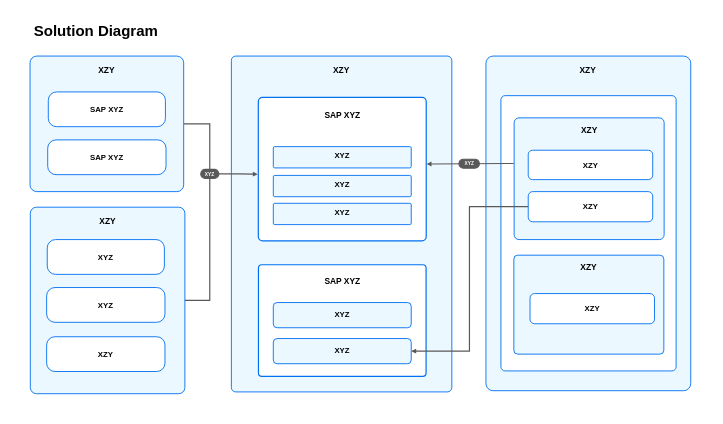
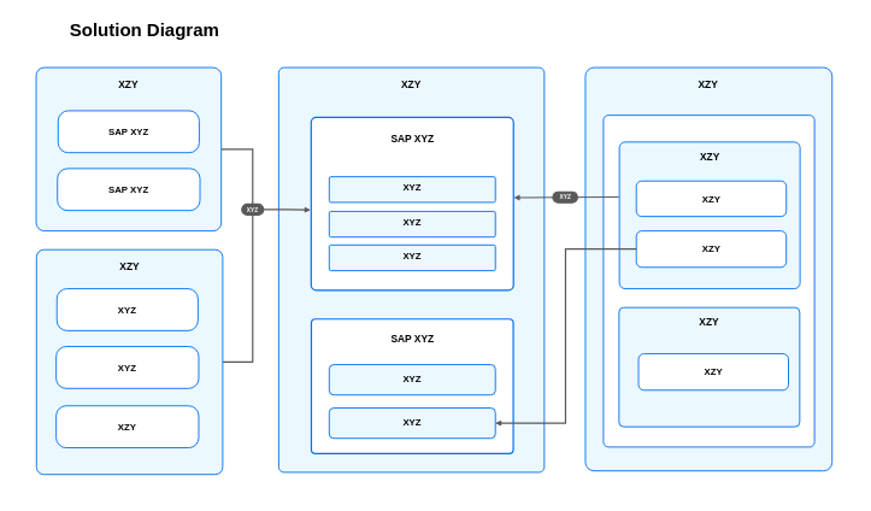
  <mxCell id="0" />
  <mxCell id="1" parent="0" />
  <mxCell id="2" value="" style="rounded=0;whiteSpace=wrap;html=1;strokeColor=none;" parent="1" vertex="1"><mxGeometry x="20" y="20" width="1163" height="665" as="geometry" /></mxCell>
- <mxCell id="3" value="&lt;p style=&quot;margin: 0px; font-variant-numeric: normal; font-variant-east-asian: normal; font-variant-alternates: normal; font-kerning: auto; font-optical-sizing: auto; font-feature-settings: normal; font-variation-settings: normal; font-variant-position: normal; font-stretch: normal; line-height: normal; font-size: 25px;&quot; class=&quot;p1&quot;&gt;&lt;font style=&quot;font-size: 25px;&quot;&gt;Solution Diagram&lt;/font&gt;&lt;/p&gt;" style="text;whiteSpace=wrap;html=1;fontFamily=Helvetica;fontSize=25;fontStyle=1;verticalAlign=middle;fontColor=default;align=left;" parent="1" vertex="1"><mxGeometry x="54" y="44" width="613" height="14.5" as="geometry" /></mxCell>
+ <mxCell id="3" value="&lt;p style=&quot;margin: 0px; font-variant-numeric: normal; font-variant-east-asian: normal; font-variant-alternates: normal; font-kerning: auto; font-optical-sizing: auto; font-feature-settings: normal; font-variation-settings: normal; font-variant-position: normal; font-stretch: normal; line-height: normal; font-size: 25px;&quot; class=&quot;p1&quot;&gt;&lt;font style=&quot;font-size: 25px;&quot;&gt;Solution Diagram&lt;/font&gt;&lt;/p&gt;" style="text;whiteSpace=wrap;html=1;fontFamily=Helvetica;fontSize=25;fontStyle=1;verticalAlign=middle;fontColor=default;align=left;" parent="1" vertex="1"><mxGeometry x="94" y="34" width="613" height="14.5" as="geometry" /></mxCell>
  <mxCell id="4" value="&lt;p style=&quot;margin-top: 6pt ; margin-bottom: 0pt ; margin-left: 0in ; direction: ltr ; unicode-bidi: embed ; vertical-align: baseline ; word-break: normal ; font-size: 14px&quot;&gt;&lt;br&gt;&lt;/p&gt;" style="rounded=1;whiteSpace=wrap;html=1;align=center;fontStyle=1;verticalAlign=middle;strokeColor=#0070F2;fillColor=#EBF8FF;strokeWidth=1.5;fontSize=12;fontFamily=Helvetica;container=0;recursiveResize=0;collapsible=0;fontColor=default;arcSize=2;" parent="1" vertex="1"><mxGeometry x="385" y="93" width="367.62" height="560" as="geometry" /></mxCell>
  <mxCell id="5" value="&lt;span style=&quot;caret-color: rgba(0, 0, 0, 0); color: rgba(0, 0, 0, 0); font-family: monospace; font-size: 0px; font-style: normal; font-variant-caps: normal; font-weight: 400; letter-spacing: normal; text-align: start; text-indent: 0px; text-transform: none; word-spacing: 0px; -webkit-text-stroke-width: 0px; background-color: rgb(248, 249, 250); text-decoration: none; float: none; display: inline !important;&quot;&gt;%3CmxGraphModel%3E%3Croot%3E%3CmxCell%20id%3D%220%22%2F%3E%3CmxCell%20id%3D%221%22%20parent%3D%220%22%2F%3E%3CmxCell%20id%3D%222%22%20value%3D%22%26lt%3Bp%20style%3D%26quot%3Bcaret-color%3A%20rgb(0%2C%200%2C%200)%3B%20color%3A%20rgb(0%2C%200%2C%200)%3B%20margin-top%3A%200pt%3B%20margin-bottom%3A%200pt%3B%20margin-left%3A%200in%3B%20direction%3A%20ltr%3B%20unicode-bidi%3A%20embed%3B%20word-break%3A%20normal%3B%26quot%3B%26gt%3B%26lt%3Bspan%20style%3D%26quot%3Bcolor%3A%20rgb(89%2C%2089%2C%2089)%3B%20font-size%3A%2016px%3B%20font-weight%3A%20700%3B%26quot%3B%26gt%3BSAP%20Data%20Warehouse%26amp%3Bnbsp%3BCloud%26lt%3B%2Fspan%26gt%3B%26lt%3Bbr%26gt%3B%26lt%3B%2Fp%26gt%3B%22%20style%3D%22rounded%3D0%3BwhiteSpace%3Dwrap%3Bhtml%3D1%3BstrokeColor%3D%23B3B3B3%3BstrokeWidth%3D2%3BfillColor%3Dnone%3Balign%3Dleft%3BverticalAlign%3Dtop%3BfontSize%3D11%3BfontFamily%3DArial%3Bcontainer%3D1%3BrecursiveResize%3D0%3Bcollapsible%3D0%3BfontColor%3D%23595959%3B%22%20vertex%3D%221%22%20parent%3D%221%22%3E%3CmxGeometry%20x%3D%22600%22%20y%3D%22560%22%20width%3D%22400%22%20height%3D%22435%22%20as%3D%22geometry%22%2F%3E%3C%2FmxCell%3E%3CmxCell%20id%3D%223%22%20style%3D%22edgeStyle%3Dnone%3Brounded%3D0%3BorthogonalLoop%3D1%3BjettySize%3Dauto%3Bhtml%3D1%3BentryX%3D0%3BentryY%3D0.5%3BentryDx%3D0%3BentryDy%3D0%3Bdashed%3D1%3BstartArrow%3Dclassic%3BstartFill%3D1%3BendArrow%3Dclassic%3BendFill%3D1%3BstrokeColor%3D%23C0399F%3BstrokeWidth%3D1%3BfontSize%3D16%3B%22%20edge%3D%221%22%20parent%3D%222%22%3E%3CmxGeometry%20relative%3D%221%22%20as%3D%22geometry%22%3E%3CmxPoint%20x%3D%22377%22%20y%3D%2277%22%20as%3D%22sourcePoint%22%2F%3E%3CmxPoint%20x%3D%22377%22%20y%3D%2277%22%20as%3D%22targetPoint%22%2F%3E%3C%2FmxGeometry%3E%3C%2FmxCell%3E" style="rounded=1;whiteSpace=wrap;html=1;strokeColor=#0070F2;strokeWidth=2;fillColor=default;align=left;verticalAlign=top;fontSize=11;fontFamily=Arial;container=0;recursiveResize=0;collapsible=0;fontColor=#595959;arcSize=3;" parent="1" vertex="1"><mxGeometry x="429.93" y="162" width="280" height="239" as="geometry" /></mxCell>
  <mxCell id="6" value="" style="rounded=1;whiteSpace=wrap;html=1;fontSize=11;fontFamily=Arial;align=left;verticalAlign=top;fillColor=default;strokeColor=#0070F2;fontColor=#595959;strokeWidth=2;container=0;arcSize=3;" parent="1" vertex="1"><mxGeometry x="430.18" y="441" width="279.5" height="186" as="geometry" /></mxCell>
  <mxCell id="7" value="&lt;b style=&quot;font-size: 14px;&quot;&gt;SAP XYZ&lt;/b&gt;" style="text;html=1;strokeColor=none;fillColor=none;align=center;verticalAlign=middle;whiteSpace=wrap;rounded=0;fontSize=14;fontColor=#000000;opacity=0;container=0;" parent="1" vertex="1"><mxGeometry x="431" y="453" width="279" height="30" as="geometry" /></mxCell>
  <mxCell id="8" value="&lt;p style=&quot;margin-top: 0pt; margin-bottom: 0pt; margin-left: 0in; direction: ltr; unicode-bidi: embed; word-break: normal; font-size: 13px;&quot;&gt;&lt;/p&gt;&lt;div style=&quot;font-size: 13px;&quot;&gt;&lt;p style=&quot;margin-top: 0pt; margin-bottom: 0pt; margin-left: 0in; direction: ltr; unicode-bidi: embed; word-break: normal; font-size: 13px;&quot;&gt;XYZ&lt;/p&gt;&lt;/div&gt;&lt;p style=&quot;font-size: 13px;&quot;&gt;&lt;/p&gt;" style="rounded=1;whiteSpace=wrap;html=1;strokeColor=#0070F2;strokeWidth=1.5;fillColor=#EBF8FF;align=center;verticalAlign=top;fontStyle=1;fontSize=13;fontFamily=Arial;fontColor=#000000;spacingTop=6;container=0;" parent="1" vertex="1"><mxGeometry x="454.93" y="504" width="230" height="42" as="geometry" /></mxCell>
  <mxCell id="9" value="&lt;p style=&quot;margin-top: 0pt; margin-bottom: 0pt; margin-left: 0in; direction: ltr; unicode-bidi: embed; word-break: normal; font-size: 13px;&quot;&gt;&lt;/p&gt;&lt;div style=&quot;font-size: 13px;&quot;&gt;&lt;p style=&quot;margin-top: 0pt; margin-bottom: 0pt; margin-left: 0in; direction: ltr; unicode-bidi: embed; word-break: normal; font-size: 13px;&quot;&gt;XYZ&lt;/p&gt;&lt;/div&gt;&lt;p style=&quot;font-size: 13px;&quot;&gt;&lt;/p&gt;" style="rounded=1;whiteSpace=wrap;html=1;strokeColor=#0070F2;strokeWidth=1.5;fillColor=#EBF8FF;align=center;verticalAlign=top;fontStyle=1;fontSize=13;fontFamily=Arial;fontColor=#000000;spacingTop=6;container=0;" parent="1" vertex="1"><mxGeometry x="454.93" y="564" width="230" height="42" as="geometry" /></mxCell>
  <mxCell id="10" style="edgeStyle=orthogonalEdgeStyle;rounded=0;orthogonalLoop=1;jettySize=auto;html=1;exitX=0.5;exitY=1;exitDx=0;exitDy=0;fontFamily=Helvetica;fontSize=15;fontColor=#595959;strokeColor=#595959;strokeWidth=2;" parent="1" edge="1"><mxGeometry relative="1" as="geometry"><mxPoint x="544.014" y="420.5" as="sourcePoint" /><mxPoint x="544.014" y="420.5" as="targetPoint" /></mxGeometry></mxCell>
  <mxCell id="11" value="&lt;font style=&quot;font-size: 14px;&quot;&gt;&lt;span style=&quot;font-size: 14px;&quot;&gt;&lt;b style=&quot;font-size: 14px;&quot;&gt;SAP XYZ&lt;/b&gt;&lt;/span&gt;&lt;/font&gt;" style="text;whiteSpace=wrap;html=1;align=center;spacing=0;container=0;fontColor=default;fontSize=14;" parent="1" vertex="1"><mxGeometry x="431" y="179" width="279" height="30.06" as="geometry" /></mxCell>
  <mxCell id="12" value="&lt;p style=&quot;margin-top: 0pt; margin-bottom: 0pt; margin-left: 0in; direction: ltr; unicode-bidi: embed; word-break: normal; font-size: 13px;&quot;&gt;&lt;/p&gt;&lt;div style=&quot;line-height: 150%; font-size: 13px;&quot;&gt;&lt;font style=&quot;font-size: 13px; line-height: 2.1;&quot; face=&quot;Helvetica&quot;&gt;XYZ&lt;/font&gt;&lt;br style=&quot;font-size: 13px;&quot;&gt;&lt;/div&gt;&lt;p style=&quot;font-size: 13px;&quot;&gt;&lt;/p&gt;" style="rounded=1;whiteSpace=wrap;html=1;strokeColor=#0070F2;strokeWidth=1.5;fillColor=#EBF8FF;align=center;verticalAlign=middle;fontStyle=1;fontSize=13;fontFamily=Arial;fontColor=#000000;spacing=-1;spacingTop=8;container=0;arcSize=7;flipH=0;" parent="1" vertex="1"><mxGeometry x="454.93" y="292" width="230" height="35.51" as="geometry" /></mxCell>
  <mxCell id="13" value="&lt;p style=&quot;margin-top: 0pt; margin-bottom: 0pt; margin-left: 0in; direction: ltr; unicode-bidi: embed; word-break: normal; font-size: 13px;&quot;&gt;&lt;/p&gt;&lt;div style=&quot;font-size: 13px;&quot;&gt;&lt;font style=&quot;font-size: 13px; line-height: 2.1;&quot; face=&quot;Helvetica&quot;&gt;XYZ&lt;/font&gt;&lt;br style=&quot;font-size: 13px;&quot;&gt;&lt;/div&gt;&lt;p style=&quot;font-size: 13px;&quot;&gt;&lt;/p&gt;" style="rounded=1;whiteSpace=wrap;html=1;strokeColor=#0070F2;strokeWidth=1.5;fillColor=#EBF8FF;align=center;verticalAlign=middle;fontStyle=1;fontSize=13;fontFamily=Arial;fontColor=#000000;labelPosition=center;verticalLabelPosition=middle;spacingTop=7;container=0;arcSize=7;flipH=0;" parent="1" vertex="1"><mxGeometry x="454.93" y="244" width="230" height="35.51" as="geometry" /></mxCell>
  <mxCell id="14" value="&lt;p style=&quot;margin-top: 0pt; margin-bottom: 0pt; margin-left: 0in; direction: ltr; unicode-bidi: embed; word-break: normal; font-size: 13px;&quot;&gt;&lt;/p&gt;&lt;div style=&quot;font-size: 13px;&quot;&gt;&lt;font style=&quot;font-size: 13px; line-height: 2.1;&quot; face=&quot;Helvetica&quot;&gt;XYZ&lt;/font&gt;&lt;br style=&quot;font-size: 13px;&quot;&gt;&lt;/div&gt;&lt;p style=&quot;font-size: 13px;&quot;&gt;&lt;/p&gt;" style="rounded=1;whiteSpace=wrap;html=1;strokeColor=#0070F2;strokeWidth=1.5;fillColor=#EBF8FF;align=center;verticalAlign=middle;fontStyle=1;fontSize=13;fontFamily=Arial;fontColor=#000000;labelPosition=center;verticalLabelPosition=middle;spacingTop=7;container=0;arcSize=7;flipH=0;" parent="1" vertex="1"><mxGeometry x="454.93" y="338.49" width="230" height="35.514" as="geometry" /></mxCell>
  <mxCell id="15" style="edgeStyle=orthogonalEdgeStyle;rounded=0;orthogonalLoop=1;jettySize=auto;html=1;entryX=0.5;entryY=0;entryDx=0;entryDy=0;endArrow=none;endFill=0;strokeColor=#595959;strokeWidth=2;align=center;verticalAlign=middle;fontFamily=Helvetica;fontSize=11;fontColor=default;labelBackgroundColor=default;exitX=1;exitY=0.5;exitDx=0;exitDy=0;" parent="1" source="22" target="20" edge="1"><mxGeometry relative="1" as="geometry"><mxPoint x="413.19" y="206" as="sourcePoint" /><Array as="points"><mxPoint x="349" y="206" /></Array></mxGeometry></mxCell>
  <mxCell id="16" style="edgeStyle=orthogonalEdgeStyle;rounded=0;orthogonalLoop=1;jettySize=auto;html=1;endArrow=none;endFill=0;strokeColor=#595959;strokeWidth=2;align=center;verticalAlign=middle;fontFamily=Helvetica;fontSize=11;fontColor=default;labelBackgroundColor=default;entryX=0.5;entryY=1;entryDx=0;entryDy=0;" parent="1" source="17" target="20" edge="1"><mxGeometry relative="1" as="geometry"><mxPoint x="413.63" y="500.556" as="sourcePoint" /><mxPoint x="352" y="277" as="targetPoint" /><Array as="points"><mxPoint x="349" y="500" /></Array></mxGeometry></mxCell>
  <mxCell id="17" value="&lt;p style=&quot;margin-top: 6pt; margin-bottom: 0pt; margin-left: 0in; direction: ltr; unicode-bidi: embed; vertical-align: baseline; word-break: normal; font-size: 14px;&quot;&gt;&lt;font style=&quot;font-size: 14px;&quot;&gt;XZY&lt;/font&gt;&lt;/p&gt;" style="rounded=1;whiteSpace=wrap;html=1;align=center;fontStyle=1;verticalAlign=top;strokeColor=#0070F2;fillColor=#EBF8FF;strokeWidth=1.5;fontSize=14;fontFamily=Helvetica;container=0;recursiveResize=0;collapsible=0;fontColor=default;arcSize=4;" parent="1" vertex="1"><mxGeometry x="49.75" y="345" width="257.75" height="311" as="geometry" /></mxCell>
  <mxCell id="18" style="edgeStyle=none;rounded=0;orthogonalLoop=1;jettySize=auto;html=1;entryX=0;entryY=0.5;entryDx=0;entryDy=0;dashed=1;startArrow=classic;startFill=1;endArrow=classic;endFill=1;strokeColor=#C0399F;strokeWidth=1;fontSize=16;" parent="1" edge="1"><mxGeometry relative="1" as="geometry"><mxPoint x="25" y="141" as="sourcePoint" /><mxPoint x="25" y="141" as="targetPoint" /></mxGeometry></mxCell>
  <mxCell id="19" value="" style="edgeStyle=orthogonalEdgeStyle;rounded=0;orthogonalLoop=1;jettySize=auto;html=1;strokeColor=#595959;strokeWidth=2;align=center;verticalAlign=middle;fontFamily=Helvetica;fontSize=11;fontColor=#FFFFFF;labelBackgroundColor=default;startArrow=none;endArrow=block;endFill=1;endSize=3;" parent="1" source="20" edge="1"><mxGeometry relative="1" as="geometry"><mxPoint x="429" y="290" as="targetPoint" /><Array as="points"><mxPoint x="396.5" y="290" /><mxPoint x="396.5" y="290" /></Array></mxGeometry></mxCell>
  <mxCell id="20" value="&lt;div style=&quot;text-align: left;&quot;&gt;&lt;span style=&quot;background-color: initial; font-variant-ligatures: common-ligatures;&quot;&gt;&lt;font face=&quot;Slack-Lato, Slack-Fractions, appleLogo, sans-serif&quot;&gt;XYZ&lt;/font&gt;&lt;/span&gt;&lt;/div&gt;" style="rounded=1;whiteSpace=wrap;html=1;arcSize=51;fillColor=#595959;fontColor=#ffffff;strokeColor=#595959;fontFamily=Helvetica;fontSize=8;autosize=1;absoluteArcSize=1;strokeWidth=2;labelBackgroundColor=none;container=0;verticalAlign=middle;fontStyle=1;spacing=0;gradientColor=none;" parent="1" vertex="1"><mxGeometry x="334" y="282" width="30" height="15" as="geometry" /></mxCell>
  <mxCell id="21" value="" style="group" parent="1" vertex="1" connectable="0"><mxGeometry x="49.31" y="93" width="256.19" height="226" as="geometry" /></mxCell>
  <mxCell id="22" value="&lt;span style=&quot;color: rgb(0, 0, 0); font-family: Arial; font-size: 14px; font-style: normal; font-variant-ligatures: normal; font-variant-caps: normal; font-weight: 700; letter-spacing: normal; orphans: 2; text-align: center; text-indent: 0px; text-transform: none; widows: 2; word-spacing: 0px; -webkit-text-stroke-width: 0px; white-space: normal; text-decoration-thickness: initial; text-decoration-style: initial; text-decoration-color: initial; float: none; display: inline !important;&quot;&gt;XZY&lt;/span&gt;" style="rounded=1;whiteSpace=wrap;html=1;align=center;fontStyle=1;verticalAlign=top;strokeColor=#0070F2;fillColor=#EBF8FF;strokeWidth=1.5;fontSize=14;fontFamily=Helvetica;container=0;recursiveResize=0;collapsible=0;fontColor=default;arcSize=5;spacingTop=8;" parent="21" vertex="1"><mxGeometry width="256.19" height="226" as="geometry" /></mxCell>
  <mxCell id="23" value="&lt;font style=&quot;font-size: 13px;&quot;&gt;&lt;b style=&quot;font-size: 13px;&quot;&gt;SAP XYZ&lt;/b&gt;&lt;/font&gt;" style="rounded=1;whiteSpace=wrap;html=1;strokeColor=#0070F2;strokeWidth=1.5;fillColor=#ffffff;align=center;verticalAlign=middle;fontSize=13;fontFamily=Helvetica;container=0;recursiveResize=0;collapsible=0;fontColor=#000000;arcSize=24;" parent="21" vertex="1"><mxGeometry x="29.447" y="139.749" width="197.296" height="57.983" as="geometry" /></mxCell>
  <mxCell id="24" value="&lt;font style=&quot;font-size: 13px;&quot;&gt;&lt;b style=&quot;font-size: 13px;&quot;&gt;SAP&lt;/b&gt;&lt;/font&gt;&lt;font style=&quot;font-size: 13px;&quot;&gt;&lt;b style=&quot;font-size: 13px;&quot;&gt;&amp;nbsp;XYZ&lt;/b&gt;&lt;/font&gt;" style="rounded=1;whiteSpace=wrap;html=1;strokeColor=#0070F2;strokeWidth=1.5;fillColor=#ffffff;align=center;verticalAlign=middle;fontSize=13;fontFamily=Helvetica;container=0;recursiveResize=0;collapsible=0;fontColor=#000000;arcSize=24;" parent="21" vertex="1"><mxGeometry x="30.453" y="59.788" width="195.283" height="57.983" as="geometry" /></mxCell>
  <mxCell id="25" value="" style="rounded=1;whiteSpace=wrap;html=1;strokeColor=#0070F2;fillColor=#EBF8FF;arcSize=24;absoluteArcSize=1;imageWidth=64;imageHeight=64;strokeWidth=1.5;" parent="1" vertex="1"><mxGeometry x="809.5" y="93" width="341.5" height="558" as="geometry" /></mxCell>
  <mxCell id="26" value="" style="rounded=1;whiteSpace=wrap;html=1;strokeColor=#0070F2;fillColor=#ffffff;arcSize=14;absoluteArcSize=1;imageWidth=64;imageHeight=64;strokeWidth=1.5;" parent="1" vertex="1"><mxGeometry x="834.5" y="159" width="292.12" height="459" as="geometry" /></mxCell>
  <mxCell id="27" style="edgeStyle=orthogonalEdgeStyle;rounded=0;orthogonalLoop=1;jettySize=auto;html=1;fontColor=#FFFFFF;strokeColor=#595959;endArrow=block;endFill=1;strokeWidth=2;endSize=3;startArrow=none;exitX=-0.003;exitY=0.375;exitDx=0;exitDy=0;exitPerimeter=0;" parent="1" source="29" edge="1"><mxGeometry relative="1" as="geometry"><mxPoint x="710.5" y="273" as="targetPoint" /><mxPoint x="1115.12" y="272.999" as="sourcePoint" /><Array as="points"><mxPoint x="843.5" y="272" /><mxPoint x="710.5" y="273" /></Array></mxGeometry></mxCell>
  <mxCell id="28" value="&lt;b data-stringify-type=&quot;bold&quot; style=&quot;box-sizing: inherit; font-family: Slack-Lato, Slack-Fractions, appleLogo, sans-serif; font-size: 8px; font-variant-ligatures: common-ligatures; text-align: left;&quot;&gt;XYZ&lt;/b&gt;" style="rounded=1;whiteSpace=wrap;html=1;arcSize=50;fillColor=#595959;fontColor=#ffffff;strokeColor=#595959;fontFamily=Helvetica;fontSize=8;autosize=1;absoluteArcSize=1;strokeWidth=2;labelBackgroundColor=none;verticalAlign=bottom;fontStyle=1;gradientColor=none;" parent="1" vertex="1"><mxGeometry x="764.5" y="265" width="34" height="15" as="geometry" /></mxCell>
  <mxCell id="29" value="&lt;p style=&quot;margin-top: 0pt; margin-bottom: 0pt; margin-left: 0in; direction: ltr; unicode-bidi: embed; word-break: normal; font-size: 14px;&quot;&gt;&lt;/p&gt;&lt;div style=&quot;font-size: 14px;&quot;&gt;&lt;font face=&quot;Helvetica&quot; style=&quot;font-size: 14px; line-height: 2.1;&quot;&gt;XZY&lt;/font&gt;&lt;br style=&quot;font-size: 14px;&quot;&gt;&lt;/div&gt;&lt;p style=&quot;font-size: 14px;&quot;&gt;&lt;/p&gt;" style="rounded=1;whiteSpace=wrap;html=1;strokeColor=#0070F2;strokeWidth=1.5;fillColor=#EBF8FF;align=center;verticalAlign=top;fontStyle=1;fontSize=14;fontFamily=Helvetica;fontColor=default;arcSize=4;" parent="1" vertex="1"><mxGeometry x="856.5" y="196" width="250.12" height="203" as="geometry" /></mxCell>
  <mxCell id="30" value="XZY" style="rounded=1;whiteSpace=wrap;html=1;verticalAlign=middle;spacing=0;labelBackgroundColor=none;fillColor=#FFFFFF;strokeColor=#0170f2;fontColor=#000000;fontSize=13;align=center;fontFamily=Helvetica;strokeWidth=1.5;fontStyle=1" parent="1" vertex="1"><mxGeometry x="880" y="250" width="207.57" height="49" as="geometry" /></mxCell>
  <mxCell id="31" value="XZY" style="rounded=1;whiteSpace=wrap;html=1;verticalAlign=middle;spacing=0;labelBackgroundColor=none;fillColor=#FFFFFF;strokeColor=#0170f2;fontColor=#000000;fontSize=13;align=center;fontFamily=Helvetica;strokeWidth=1.5;fontStyle=1" parent="1" vertex="1"><mxGeometry x="880.004" y="319" width="207.555" height="50.336" as="geometry" /></mxCell>
  <mxCell id="32" style="edgeStyle=orthogonalEdgeStyle;rounded=0;orthogonalLoop=1;jettySize=auto;html=1;strokeColor=#595959;strokeWidth=2;align=center;verticalAlign=middle;fontFamily=Helvetica;fontSize=11;fontColor=#FFFFFF;labelBackgroundColor=default;startArrow=none;endArrow=block;endFill=1;endSize=3;exitX=0;exitY=0.5;exitDx=0;exitDy=0;entryX=1;entryY=0.5;entryDx=0;entryDy=0;" parent="1" source="31" target="9" edge="1"><mxGeometry relative="1" as="geometry"><mxPoint x="676" y="554.96" as="targetPoint" /><Array as="points"><mxPoint x="782" y="344" /><mxPoint x="782" y="585" /></Array><mxPoint x="871.074" y="374.128" as="sourcePoint" /></mxGeometry></mxCell>
  <mxCell id="33" value="&lt;p style=&quot;margin-top: 0pt; margin-bottom: 0pt; margin-left: 0in; direction: ltr; unicode-bidi: embed; word-break: normal; font-size: 14px;&quot;&gt;&lt;/p&gt;&lt;div style=&quot;font-size: 14px;&quot;&gt;&lt;font face=&quot;Helvetica&quot; style=&quot;font-size: 14px; line-height: 2.1;&quot;&gt;XZY&lt;/font&gt;&lt;br style=&quot;font-size: 14px;&quot;&gt;&lt;/div&gt;&lt;p style=&quot;font-size: 14px;&quot;&gt;&lt;/p&gt;" style="rounded=1;whiteSpace=wrap;html=1;strokeColor=#0070F2;strokeWidth=1.5;fillColor=#EBF8FF;align=center;verticalAlign=top;fontStyle=1;fontSize=14;fontFamily=Helvetica;fontColor=default;arcSize=4;" parent="1" vertex="1"><mxGeometry x="856" y="425" width="250.12" height="165" as="geometry" /></mxCell>
  <mxCell id="34" value="XZY" style="rounded=1;whiteSpace=wrap;html=1;verticalAlign=middle;spacing=0;labelBackgroundColor=none;fillColor=#FFFFFF;strokeColor=#0170f2;fontColor=#000000;fontSize=13;align=center;fontFamily=Helvetica;strokeWidth=1.5;fontStyle=1" parent="1" vertex="1"><mxGeometry x="883.004" y="489" width="207.555" height="50.336" as="geometry" /></mxCell>
  <mxCell id="35" value="&lt;font style=&quot;font-size: 13px;&quot;&gt;&lt;b style=&quot;font-size: 13px;&quot;&gt;XYZ&lt;/b&gt;&lt;/font&gt;" style="rounded=1;whiteSpace=wrap;html=1;strokeColor=#0070F2;strokeWidth=1.5;fillColor=#ffffff;align=center;verticalAlign=middle;fontSize=13;fontFamily=Helvetica;container=0;recursiveResize=0;collapsible=0;fontColor=#000000;arcSize=24;" parent="1" vertex="1"><mxGeometry x="76.997" y="478.959" width="197.296" height="57.983" as="geometry" /></mxCell>
  <mxCell id="36" value="&lt;font style=&quot;font-size: 13px;&quot;&gt;&lt;b style=&quot;font-size: 13px;&quot;&gt;XYZ&lt;/b&gt;&lt;/font&gt;" style="rounded=1;whiteSpace=wrap;html=1;strokeColor=#0070F2;strokeWidth=1.5;fillColor=#ffffff;align=center;verticalAlign=middle;fontSize=13;fontFamily=Helvetica;container=0;recursiveResize=0;collapsible=0;fontColor=#000000;arcSize=24;" parent="1" vertex="1"><mxGeometry x="78.003" y="398.998" width="195.283" height="57.983" as="geometry" /></mxCell>
  <mxCell id="37" value="&lt;font style=&quot;font-size: 13px;&quot;&gt;&lt;b style=&quot;font-size: 13px;&quot;&gt;XZY&lt;/b&gt;&lt;/font&gt;" style="rounded=1;whiteSpace=wrap;html=1;strokeColor=#0070F2;strokeWidth=1.5;fillColor=#ffffff;align=center;verticalAlign=middle;fontSize=13;fontFamily=Helvetica;container=0;recursiveResize=0;collapsible=0;fontColor=#000000;arcSize=24;" parent="1" vertex="1"><mxGeometry x="76.997" y="560.999" width="197.296" height="57.983" as="geometry" /></mxCell>
  <mxCell id="38" value="&lt;p class=&quot;p1&quot; style=&quot;margin: 0px; font-variant-numeric: normal; font-variant-east-asian: normal; font-variant-alternates: normal; font-kerning: auto; font-optical-sizing: auto; font-feature-settings: normal; font-variation-settings: normal; font-variant-position: normal; font-stretch: normal; font-size: 14px; line-height: normal;&quot;&gt;XZY&lt;/p&gt;" style="text;whiteSpace=wrap;html=1;fontFamily=Helvetica;fontSize=14;fontStyle=1;verticalAlign=middle;fontColor=default;align=center;" vertex="1" parent="1"><mxGeometry x="387" y="103" width="363" height="23" as="geometry" /></mxCell>
  <mxCell id="39" value="&lt;p class=&quot;p1&quot; style=&quot;margin: 0px; font-variant-numeric: normal; font-variant-east-asian: normal; font-variant-alternates: normal; font-kerning: auto; font-optical-sizing: auto; font-feature-settings: normal; font-variation-settings: normal; font-variant-position: normal; font-stretch: normal; font-size: 14px; line-height: normal;&quot;&gt;XZY&lt;/p&gt;" style="text;whiteSpace=wrap;html=1;fontFamily=Helvetica;fontSize=14;fontStyle=1;verticalAlign=middle;fontColor=default;align=center;" vertex="1" parent="1"><mxGeometry x="811" y="104" width="337" height="23" as="geometry" /></mxCell>
